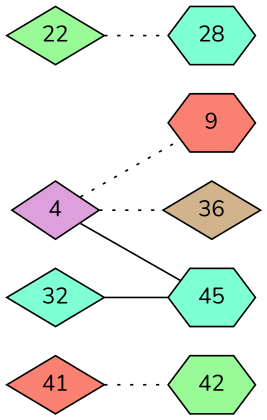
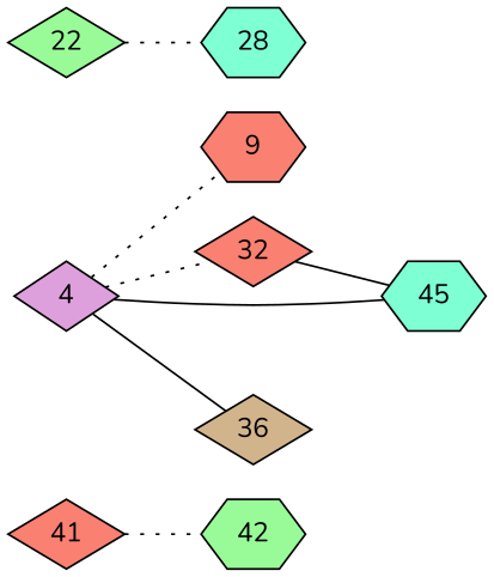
  graph {
    fontname=Nunito
    rankdir=LR
    node [fillcolor=aquamarine fontname=Nunito shape=diamond style=filled]
    edge [fontname=Nunito style=dotted]
    42 [fillcolor=palegreen shape=hexagon]
    41 [fillcolor=salmon]
    n3 [fillcolor=salmon label=9 shape=hexagon]
    22 [fillcolor=palegreen]
    28 [shape=hexagon]
-   32
+   32 [fillcolor=salmon]
    45 [shape=hexagon]
    36 [fillcolor=tan]
    4 [fillcolor=plum]
    41 -- 42
    22 -- 28
    32 -- 45 [style=solid]
    4 -- n3
+   4 -- 32
    4 -- 45 [style=solid]
-   4 -- 36
+   4 -- 36 [style=solid]
  }
